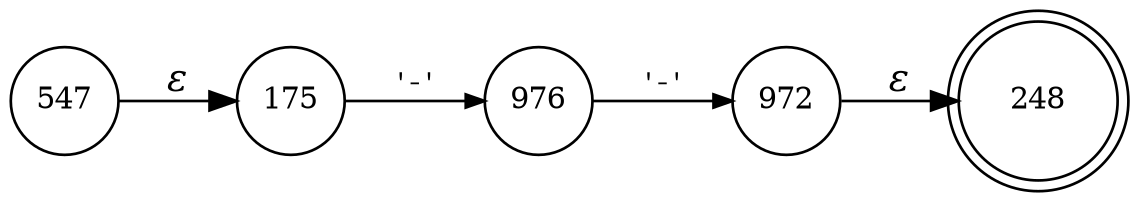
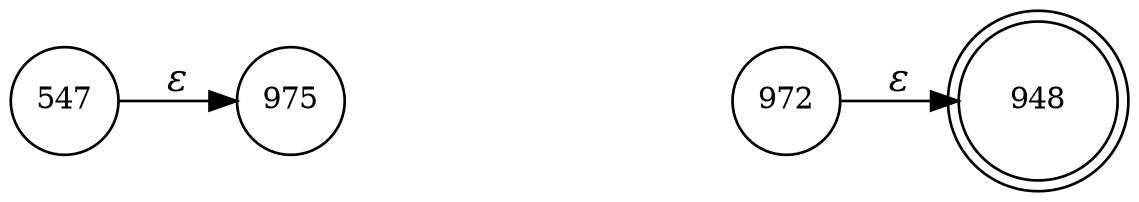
  digraph {
    rankdir=LR
    node [fixedsize=true fontsize=11 shape=circle peripheries=1]
    edge [fontname=Courier]
-   n1 [label=248 shape=doublecircle width=.6 peripheries=""]
-   n2 [label=976 width=.55]
+   n1 [label=948 shape=doublecircle width=.6 peripheries=""]
    n3 [label=972 width=.55]
    n4 [label=547 width=.55]
-   n5 [label=175 width=.55]
-   n2 -> n3 [arrowhead=normal arrowsize=.7 fontsize=11 label="'-'"]
+   n5 [label=975 width=.55]
    n3 -> n1 [fontname="Times-Italic" label="&epsilon;"]
    n4 -> n5 [fontname="Times-Italic" label="&epsilon;"]
-   n5 -> n2 [arrowhead=normal arrowsize=.7 fontsize=11 label="'-'"]
  }
